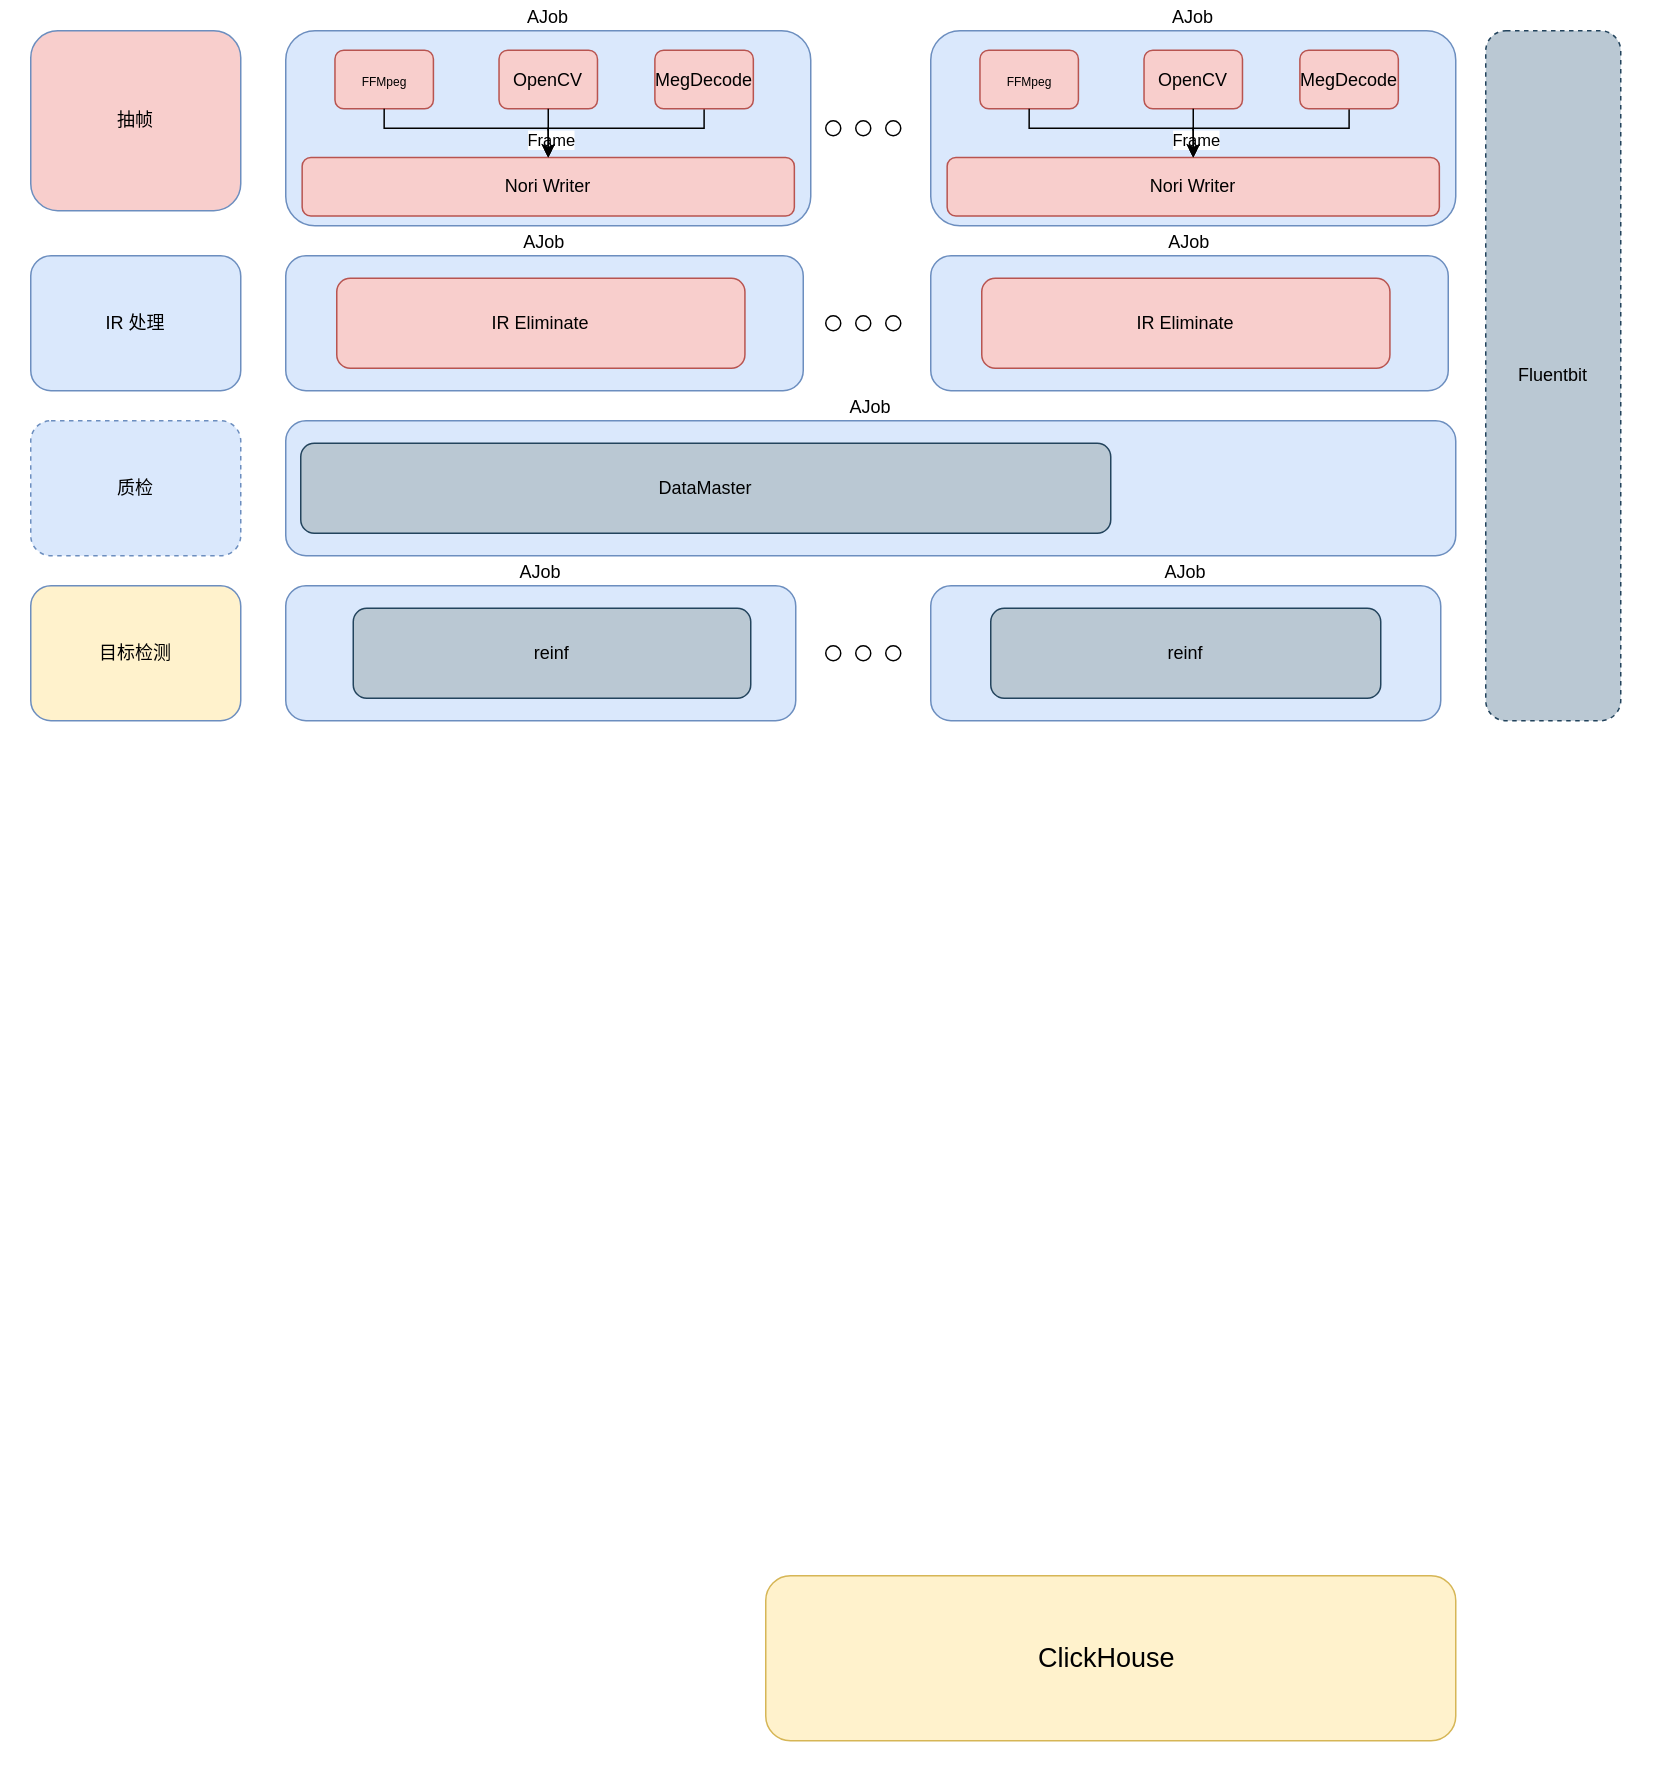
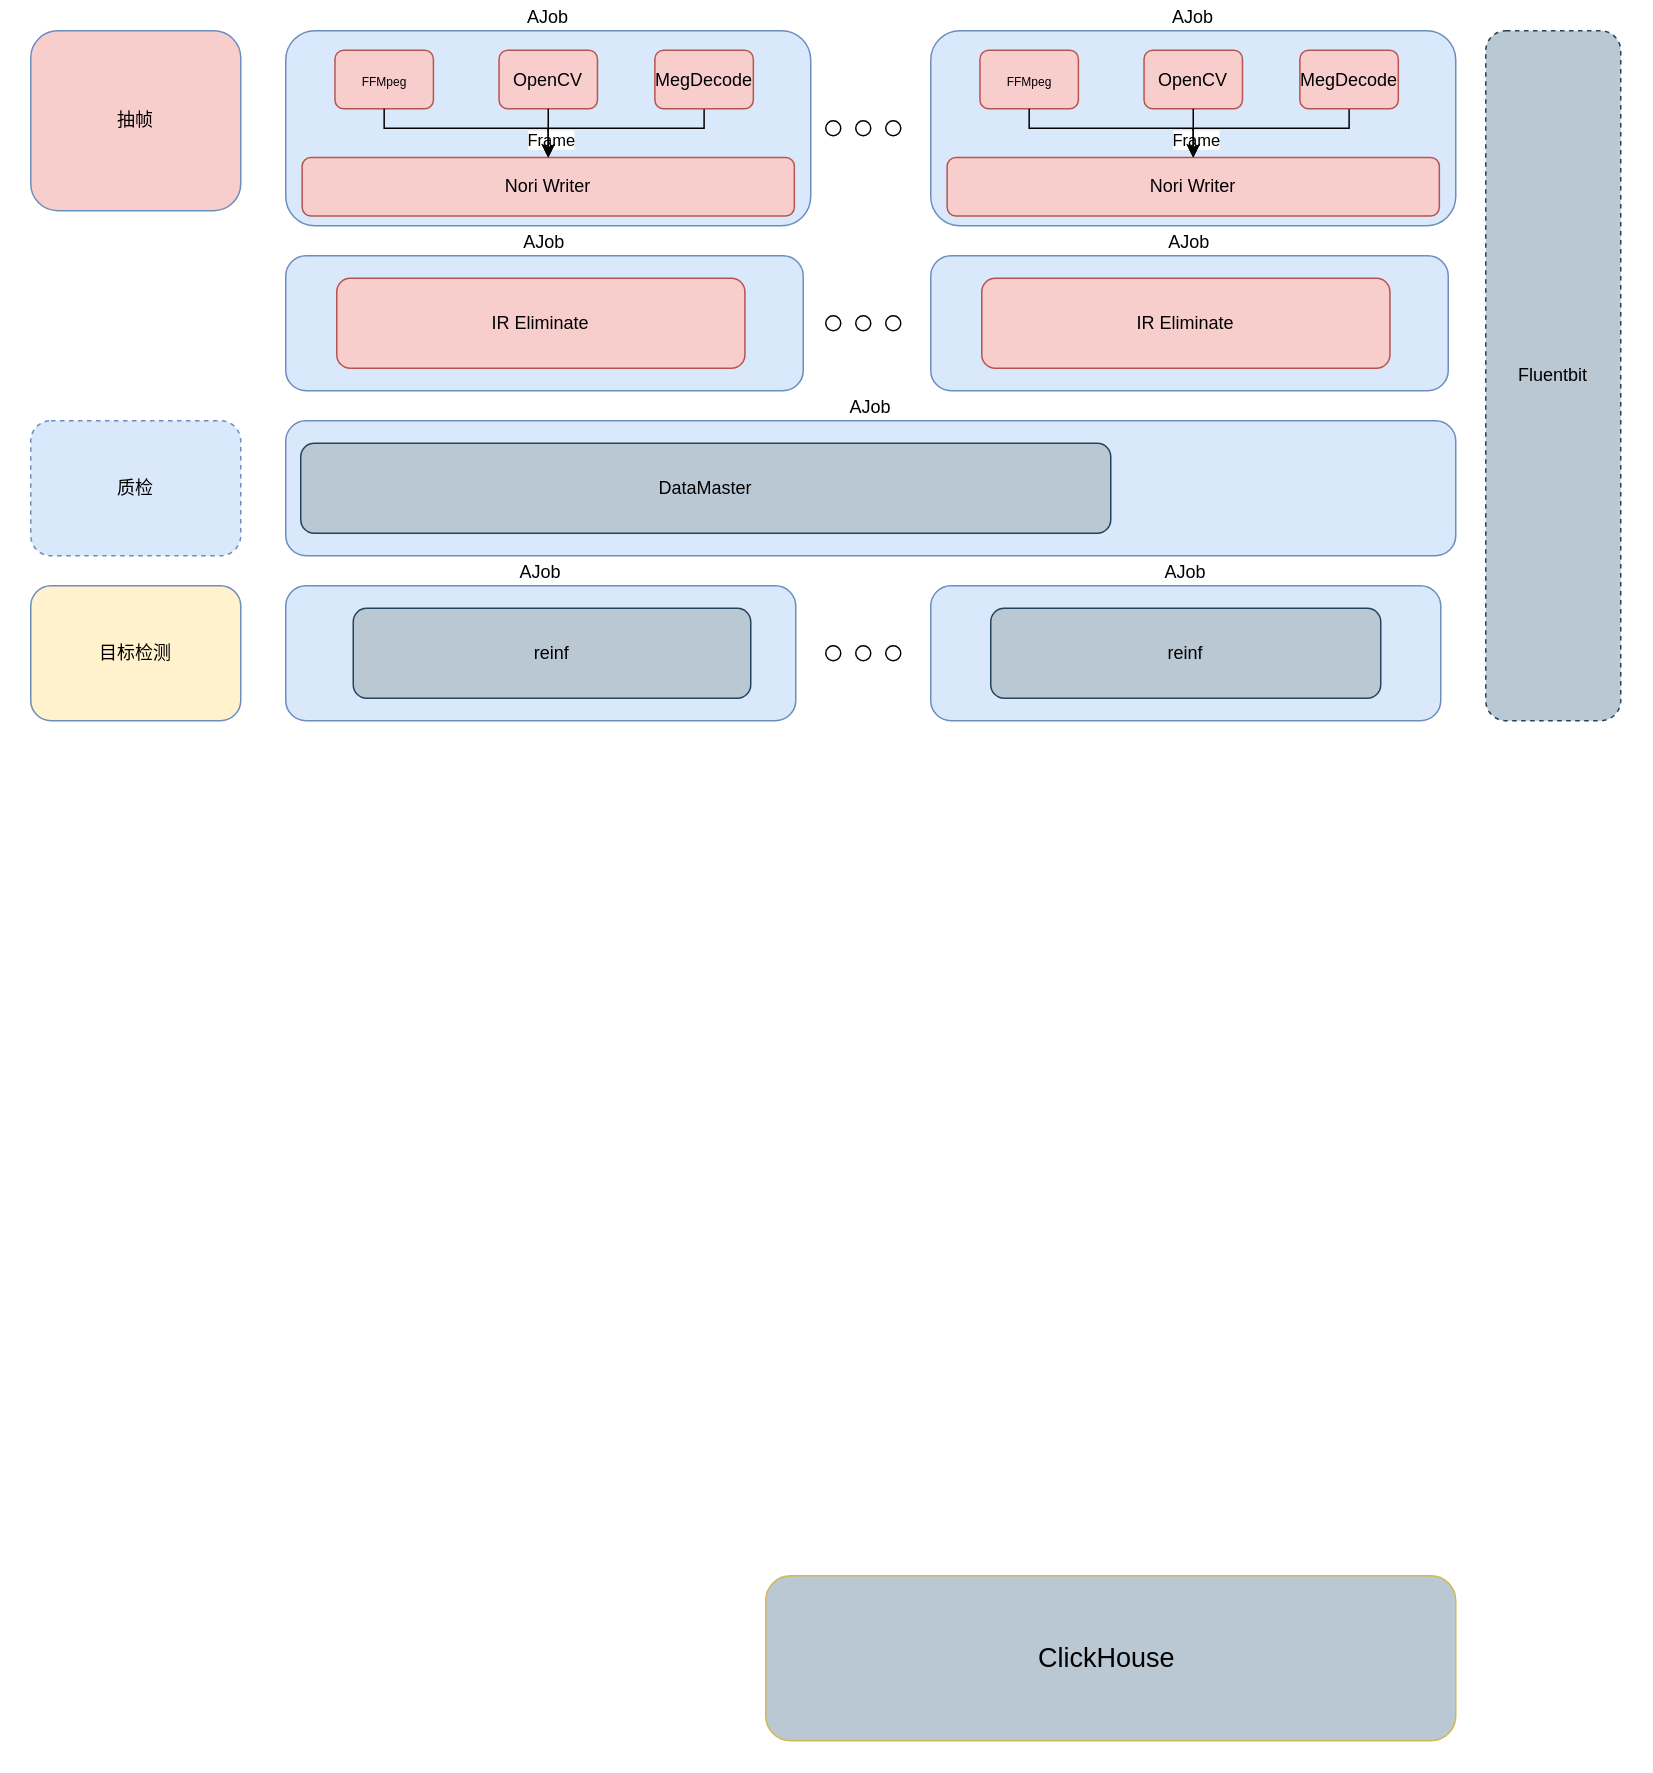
  <mxCell id="0" />
  <mxCell id="1" parent="0" />
- <mxCell id="2" value="ClickHouse&amp;nbsp;" style="rounded=1;whiteSpace=wrap;html=1;fillColor=#fff2cc;strokeColor=#d6b656;fontSize=18;" vertex="1" parent="1"><mxGeometry x="510" y="1050" width="460" height="110" as="geometry" /></mxCell>
+ <mxCell id="2" value="ClickHouse&amp;nbsp;" style="rounded=1;whiteSpace=wrap;html=1;fillColor=#bac8d3;strokeColor=#d6b656;fontSize=18;" vertex="1" parent="1"><mxGeometry x="510" y="1050" width="460" height="110" as="geometry" /></mxCell>
  <mxCell id="3" value="抽帧" style="rounded=1;whiteSpace=wrap;html=1;fillColor=#f8cecc;strokeColor=#6c8ebf;" vertex="1" parent="1"><mxGeometry x="20" y="20" width="140" height="120" as="geometry" /></mxCell>
- <mxCell id="4" value="IR 处理" style="rounded=1;whiteSpace=wrap;html=1;fillColor=#dae8fc;strokeColor=#6c8ebf;" vertex="1" parent="1"><mxGeometry x="20" y="170" width="140" height="90" as="geometry" /></mxCell>
  <mxCell id="5" value="质检" style="rounded=1;whiteSpace=wrap;html=1;fillColor=#dae8fc;strokeColor=#6c8ebf;dashed=1;" vertex="1" parent="1"><mxGeometry x="20" y="280" width="140" height="90" as="geometry" /></mxCell>
  <mxCell id="6" value="目标检测" style="rounded=1;whiteSpace=wrap;html=1;fillColor=#fff2cc;strokeColor=#6c8ebf;" vertex="1" parent="1"><mxGeometry x="20" y="390" width="140" height="90" as="geometry" /></mxCell>
  <mxCell id="7" value="AJob" style="rounded=1;whiteSpace=wrap;html=1;labelPosition=center;verticalLabelPosition=top;align=center;verticalAlign=bottom;fillColor=#dae8fc;strokeColor=#6c8ebf;" vertex="1" parent="1"><mxGeometry x="190" y="280" width="780" height="90" as="geometry" /></mxCell>
  <mxCell id="8" value="DataMaster" style="rounded=1;whiteSpace=wrap;html=1;fillColor=#bac8d3;strokeColor=#23445d;" vertex="1" parent="1"><mxGeometry x="200" y="295" width="540" height="60" as="geometry" /></mxCell>
  <mxCell id="9" value="AJob" style="rounded=1;whiteSpace=wrap;html=1;labelPosition=center;verticalLabelPosition=top;align=center;verticalAlign=bottom;fillColor=#dae8fc;strokeColor=#6c8ebf;" vertex="1" parent="1"><mxGeometry x="190" y="390" width="340" height="90" as="geometry" /></mxCell>
  <mxCell id="10" value="reinf" style="rounded=1;whiteSpace=wrap;html=1;fillColor=#bac8d3;strokeColor=#23445d;" vertex="1" parent="1"><mxGeometry x="235" y="405" width="265" height="60" as="geometry" /></mxCell>
  <mxCell id="11" value="Fluentbit" style="rounded=1;whiteSpace=wrap;html=1;fillColor=#bac8d3;strokeColor=#23445d;dashed=1;" vertex="1" parent="1"><mxGeometry x="990" y="20" width="90" height="460" as="geometry" /></mxCell>
  <mxCell id="12" value="AJob" style="rounded=1;whiteSpace=wrap;html=1;labelPosition=center;verticalLabelPosition=top;align=center;verticalAlign=bottom;fillColor=#dae8fc;strokeColor=#6c8ebf;" vertex="1" parent="1"><mxGeometry x="620" y="390" width="340" height="90" as="geometry" /></mxCell>
  <mxCell id="13" value="reinf" style="rounded=1;whiteSpace=wrap;html=1;fillColor=#bac8d3;strokeColor=#23445d;" vertex="1" parent="1"><mxGeometry x="660" y="405" width="260" height="60" as="geometry" /></mxCell>
  <mxCell id="14" value="" style="group;labelPosition=center;verticalLabelPosition=top;align=center;verticalAlign=bottom;" vertex="1" connectable="0" parent="1"><mxGeometry x="190" y="20" width="350" height="130" as="geometry" /></mxCell>
  <mxCell id="15" value="AJob" style="rounded=1;whiteSpace=wrap;html=1;fillColor=#dae8fc;strokeColor=#6c8ebf;labelPosition=center;verticalLabelPosition=top;align=center;verticalAlign=bottom;" vertex="1" parent="14"><mxGeometry width="350" height="130" as="geometry" /></mxCell>
  <mxCell id="16" value="&lt;font style=&quot;font-size: 8px;&quot;&gt;FFMpeg&lt;/font&gt;" style="rounded=1;whiteSpace=wrap;html=1;fillColor=#f8cecc;strokeColor=#b85450;" vertex="1" parent="14"><mxGeometry x="32.812" y="13" width="65.625" height="39" as="geometry" /></mxCell>
  <mxCell id="17" value="OpenCV" style="rounded=1;whiteSpace=wrap;html=1;fillColor=#f8cecc;strokeColor=#b85450;" vertex="1" parent="14"><mxGeometry x="142.188" y="13" width="65.625" height="39" as="geometry" /></mxCell>
  <mxCell id="18" style="edgeStyle=orthogonalEdgeStyle;rounded=0;orthogonalLoop=1;jettySize=auto;html=1;exitX=0.5;exitY=1;exitDx=0;exitDy=0;" edge="1" parent="14" source="20"><mxGeometry relative="1" as="geometry"><mxPoint x="175" y="84.5" as="targetPoint" /><Array as="points"><mxPoint x="278.906" y="65" /><mxPoint x="175" y="65" /></Array></mxGeometry></mxCell>
  <mxCell id="19" value="Frame" style="edgeLabel;html=1;align=center;verticalAlign=middle;resizable=0;points=[];" vertex="1" connectable="0" parent="18"><mxGeometry x="0.817" y="1" relative="1" as="geometry"><mxPoint as="offset" /></mxGeometry></mxCell>
  <mxCell id="20" value="MegDecode" style="rounded=1;whiteSpace=wrap;html=1;fillColor=#f8cecc;strokeColor=#b85450;" vertex="1" parent="14"><mxGeometry x="246.094" y="13" width="65.625" height="39" as="geometry" /></mxCell>
  <mxCell id="21" value="Nori Writer" style="rounded=1;whiteSpace=wrap;html=1;fillColor=#f8cecc;strokeColor=#b85450;" vertex="1" parent="14"><mxGeometry x="10.938" y="84.5" width="328.125" height="39" as="geometry" /></mxCell>
  <mxCell id="22" style="edgeStyle=orthogonalEdgeStyle;rounded=0;orthogonalLoop=1;jettySize=auto;html=1;exitX=0.5;exitY=1;exitDx=0;exitDy=0;" edge="1" parent="14" source="16" target="21"><mxGeometry relative="1" as="geometry"><Array as="points"><mxPoint x="65.625" y="65" /><mxPoint x="175" y="65" /></Array></mxGeometry></mxCell>
  <mxCell id="23" style="edgeStyle=orthogonalEdgeStyle;rounded=0;orthogonalLoop=1;jettySize=auto;html=1;exitX=0.5;exitY=1;exitDx=0;exitDy=0;entryX=0.5;entryY=0;entryDx=0;entryDy=0;" edge="1" parent="14" source="17" target="21"><mxGeometry relative="1" as="geometry" /></mxCell>
  <mxCell id="24" value="" style="group" vertex="1" connectable="0" parent="1"><mxGeometry x="620" y="20" width="350" height="130" as="geometry" /></mxCell>
  <mxCell id="25" value="AJob" style="rounded=1;whiteSpace=wrap;html=1;fillColor=#dae8fc;strokeColor=#6c8ebf;labelPosition=center;verticalLabelPosition=top;align=center;verticalAlign=bottom;" vertex="1" parent="24"><mxGeometry width="350" height="130" as="geometry" /></mxCell>
  <mxCell id="26" value="&lt;font style=&quot;font-size: 8px;&quot;&gt;FFMpeg&lt;/font&gt;" style="rounded=1;whiteSpace=wrap;html=1;fillColor=#f8cecc;strokeColor=#b85450;" vertex="1" parent="24"><mxGeometry x="32.812" y="13" width="65.625" height="39" as="geometry" /></mxCell>
  <mxCell id="27" value="OpenCV" style="rounded=1;whiteSpace=wrap;html=1;fillColor=#f8cecc;strokeColor=#b85450;" vertex="1" parent="24"><mxGeometry x="142.188" y="13" width="65.625" height="39" as="geometry" /></mxCell>
  <mxCell id="28" style="edgeStyle=orthogonalEdgeStyle;rounded=0;orthogonalLoop=1;jettySize=auto;html=1;exitX=0.5;exitY=1;exitDx=0;exitDy=0;" edge="1" parent="24" source="30"><mxGeometry relative="1" as="geometry"><mxPoint x="175" y="84.5" as="targetPoint" /><Array as="points"><mxPoint x="278.906" y="65" /><mxPoint x="175" y="65" /></Array></mxGeometry></mxCell>
  <mxCell id="29" value="Frame" style="edgeLabel;html=1;align=center;verticalAlign=middle;resizable=0;points=[];" vertex="1" connectable="0" parent="28"><mxGeometry x="0.817" y="1" relative="1" as="geometry"><mxPoint as="offset" /></mxGeometry></mxCell>
  <mxCell id="30" value="MegDecode" style="rounded=1;whiteSpace=wrap;html=1;fillColor=#f8cecc;strokeColor=#b85450;" vertex="1" parent="24"><mxGeometry x="246.094" y="13" width="65.625" height="39" as="geometry" /></mxCell>
  <mxCell id="31" value="Nori Writer" style="rounded=1;whiteSpace=wrap;html=1;fillColor=#f8cecc;strokeColor=#b85450;" vertex="1" parent="24"><mxGeometry x="10.938" y="84.5" width="328.125" height="39" as="geometry" /></mxCell>
  <mxCell id="32" style="edgeStyle=orthogonalEdgeStyle;rounded=0;orthogonalLoop=1;jettySize=auto;html=1;exitX=0.5;exitY=1;exitDx=0;exitDy=0;" edge="1" parent="24" source="26" target="31"><mxGeometry relative="1" as="geometry"><Array as="points"><mxPoint x="65.625" y="65" /><mxPoint x="175" y="65" /></Array></mxGeometry></mxCell>
  <mxCell id="33" style="edgeStyle=orthogonalEdgeStyle;rounded=0;orthogonalLoop=1;jettySize=auto;html=1;exitX=0.5;exitY=1;exitDx=0;exitDy=0;entryX=0.5;entryY=0;entryDx=0;entryDy=0;" edge="1" parent="24" source="27" target="31"><mxGeometry relative="1" as="geometry" /></mxCell>
  <mxCell id="34" value="" style="group" vertex="1" connectable="0" parent="1"><mxGeometry x="550" y="80" width="50" height="10" as="geometry" /></mxCell>
  <mxCell id="35" value="" style="ellipse;whiteSpace=wrap;html=1;aspect=fixed;" vertex="1" parent="34"><mxGeometry width="10" height="10" as="geometry" /></mxCell>
  <mxCell id="36" value="" style="ellipse;whiteSpace=wrap;html=1;aspect=fixed;" vertex="1" parent="34"><mxGeometry x="20" width="10" height="10" as="geometry" /></mxCell>
  <mxCell id="37" value="" style="ellipse;whiteSpace=wrap;html=1;aspect=fixed;" vertex="1" parent="34"><mxGeometry x="40" width="10" height="10" as="geometry" /></mxCell>
  <mxCell id="38" value="" style="group" vertex="1" connectable="0" parent="1"><mxGeometry x="190" y="170" width="345" height="90" as="geometry" /></mxCell>
  <mxCell id="39" value="AJob" style="rounded=1;whiteSpace=wrap;html=1;labelPosition=center;verticalLabelPosition=top;align=center;verticalAlign=bottom;fillColor=#dae8fc;strokeColor=#6c8ebf;" vertex="1" parent="38"><mxGeometry width="345" height="90" as="geometry" /></mxCell>
  <mxCell id="40" value="IR Eliminate" style="rounded=1;whiteSpace=wrap;html=1;fillColor=#f8cecc;strokeColor=#b85450;" vertex="1" parent="38"><mxGeometry x="34.014" y="15" width="272.113" height="60" as="geometry" /></mxCell>
  <mxCell id="41" value="" style="group;" vertex="1" connectable="0" parent="1"><mxGeometry x="620" y="170" width="345" height="90" as="geometry" /></mxCell>
  <mxCell id="42" value="AJob" style="rounded=1;whiteSpace=wrap;html=1;labelPosition=center;verticalLabelPosition=top;align=center;verticalAlign=bottom;fillColor=#dae8fc;strokeColor=#6c8ebf;" vertex="1" parent="41"><mxGeometry width="345" height="90" as="geometry" /></mxCell>
  <mxCell id="43" value="IR Eliminate" style="rounded=1;whiteSpace=wrap;html=1;fillColor=#f8cecc;strokeColor=#b85450;" vertex="1" parent="41"><mxGeometry x="34.014" y="15" width="272.113" height="60" as="geometry" /></mxCell>
  <mxCell id="44" value="" style="group" vertex="1" connectable="0" parent="1"><mxGeometry x="550" y="210" width="50" height="10" as="geometry" /></mxCell>
  <mxCell id="45" value="" style="ellipse;whiteSpace=wrap;html=1;aspect=fixed;" vertex="1" parent="44"><mxGeometry width="10" height="10" as="geometry" /></mxCell>
  <mxCell id="46" value="" style="ellipse;whiteSpace=wrap;html=1;aspect=fixed;" vertex="1" parent="44"><mxGeometry x="20" width="10" height="10" as="geometry" /></mxCell>
  <mxCell id="47" value="" style="ellipse;whiteSpace=wrap;html=1;aspect=fixed;" vertex="1" parent="44"><mxGeometry x="40" width="10" height="10" as="geometry" /></mxCell>
  <mxCell id="48" value="" style="group" vertex="1" connectable="0" parent="1"><mxGeometry x="550" y="430" width="50" height="10" as="geometry" /></mxCell>
  <mxCell id="49" value="" style="ellipse;whiteSpace=wrap;html=1;aspect=fixed;" vertex="1" parent="48"><mxGeometry width="10" height="10" as="geometry" /></mxCell>
  <mxCell id="50" value="" style="ellipse;whiteSpace=wrap;html=1;aspect=fixed;" vertex="1" parent="48"><mxGeometry x="20" width="10" height="10" as="geometry" /></mxCell>
  <mxCell id="51" value="" style="ellipse;whiteSpace=wrap;html=1;aspect=fixed;" vertex="1" parent="48"><mxGeometry x="40" width="10" height="10" as="geometry" /></mxCell>
